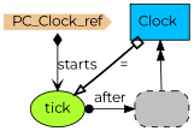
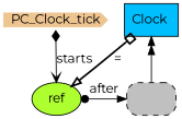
  digraph {
    fontname=Montserrat
    node [fontname=Montserrat style=filled]
    edge [dir=both fontname=Montserrat]
-   n1 [color=burlywood2 height=.2 label=PC_Clock_ref shape=cds width=.2]
+   n1 [color=burlywood2 height=.2 label=PC_Clock_tick shape=cds width=.2]
    n2 [fillcolor=deepskyblue label="Clock " shape=box]
    n3 [fillcolor=gray label=" " shape=rectangle style="rounded,filled,dashed"]
-   n4 [fillcolor=greenyellow label=tick shape=ellipse]
+   n4 [fillcolor=greenyellow label=ref shape=ellipse]
    subgraph sub_1 {
      rank=min
      n1
      n2
    }
    subgraph sub_2 {
      rank=same
      n3
      n4
    }
    n1 -> n4 [arrowhead=open arrowtail=diamond label=starts]
    n2 -> n4 [arrowhead=onormal arrowtail=obox label="=" penwidth=2]
    n3 -> n2 [arrowhead=normalnormal label=" " dir=""]
    n4 -> n3 [arrowtail=dot label=after]
  }
